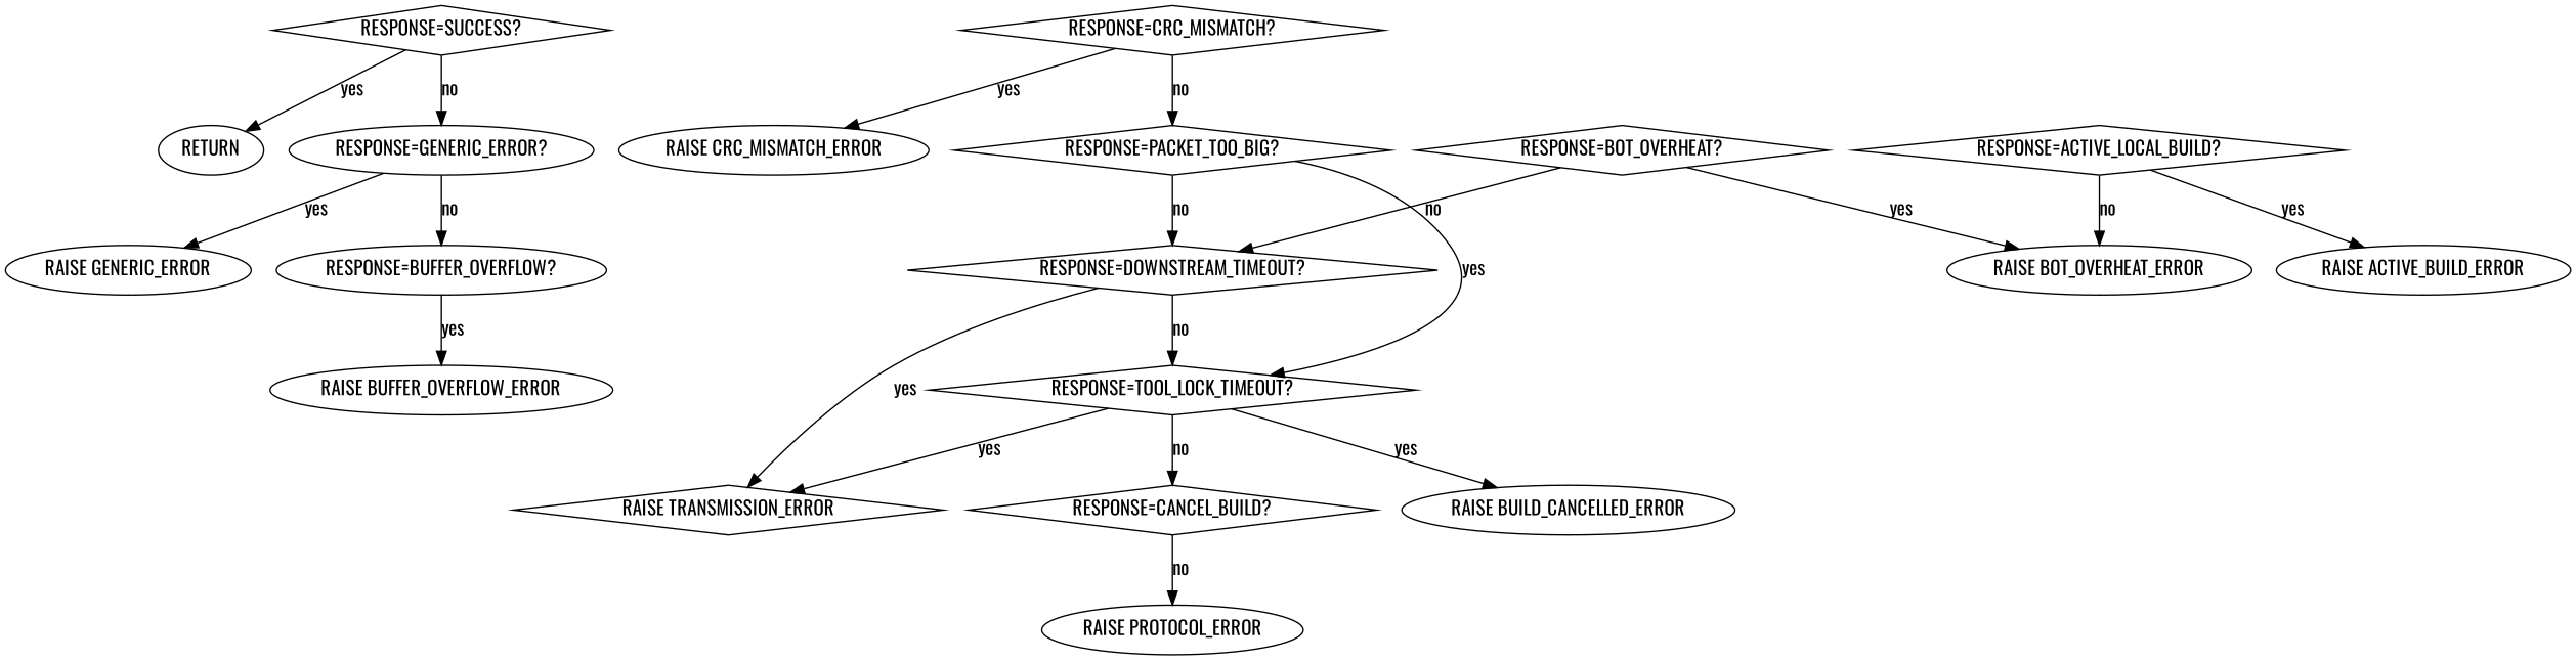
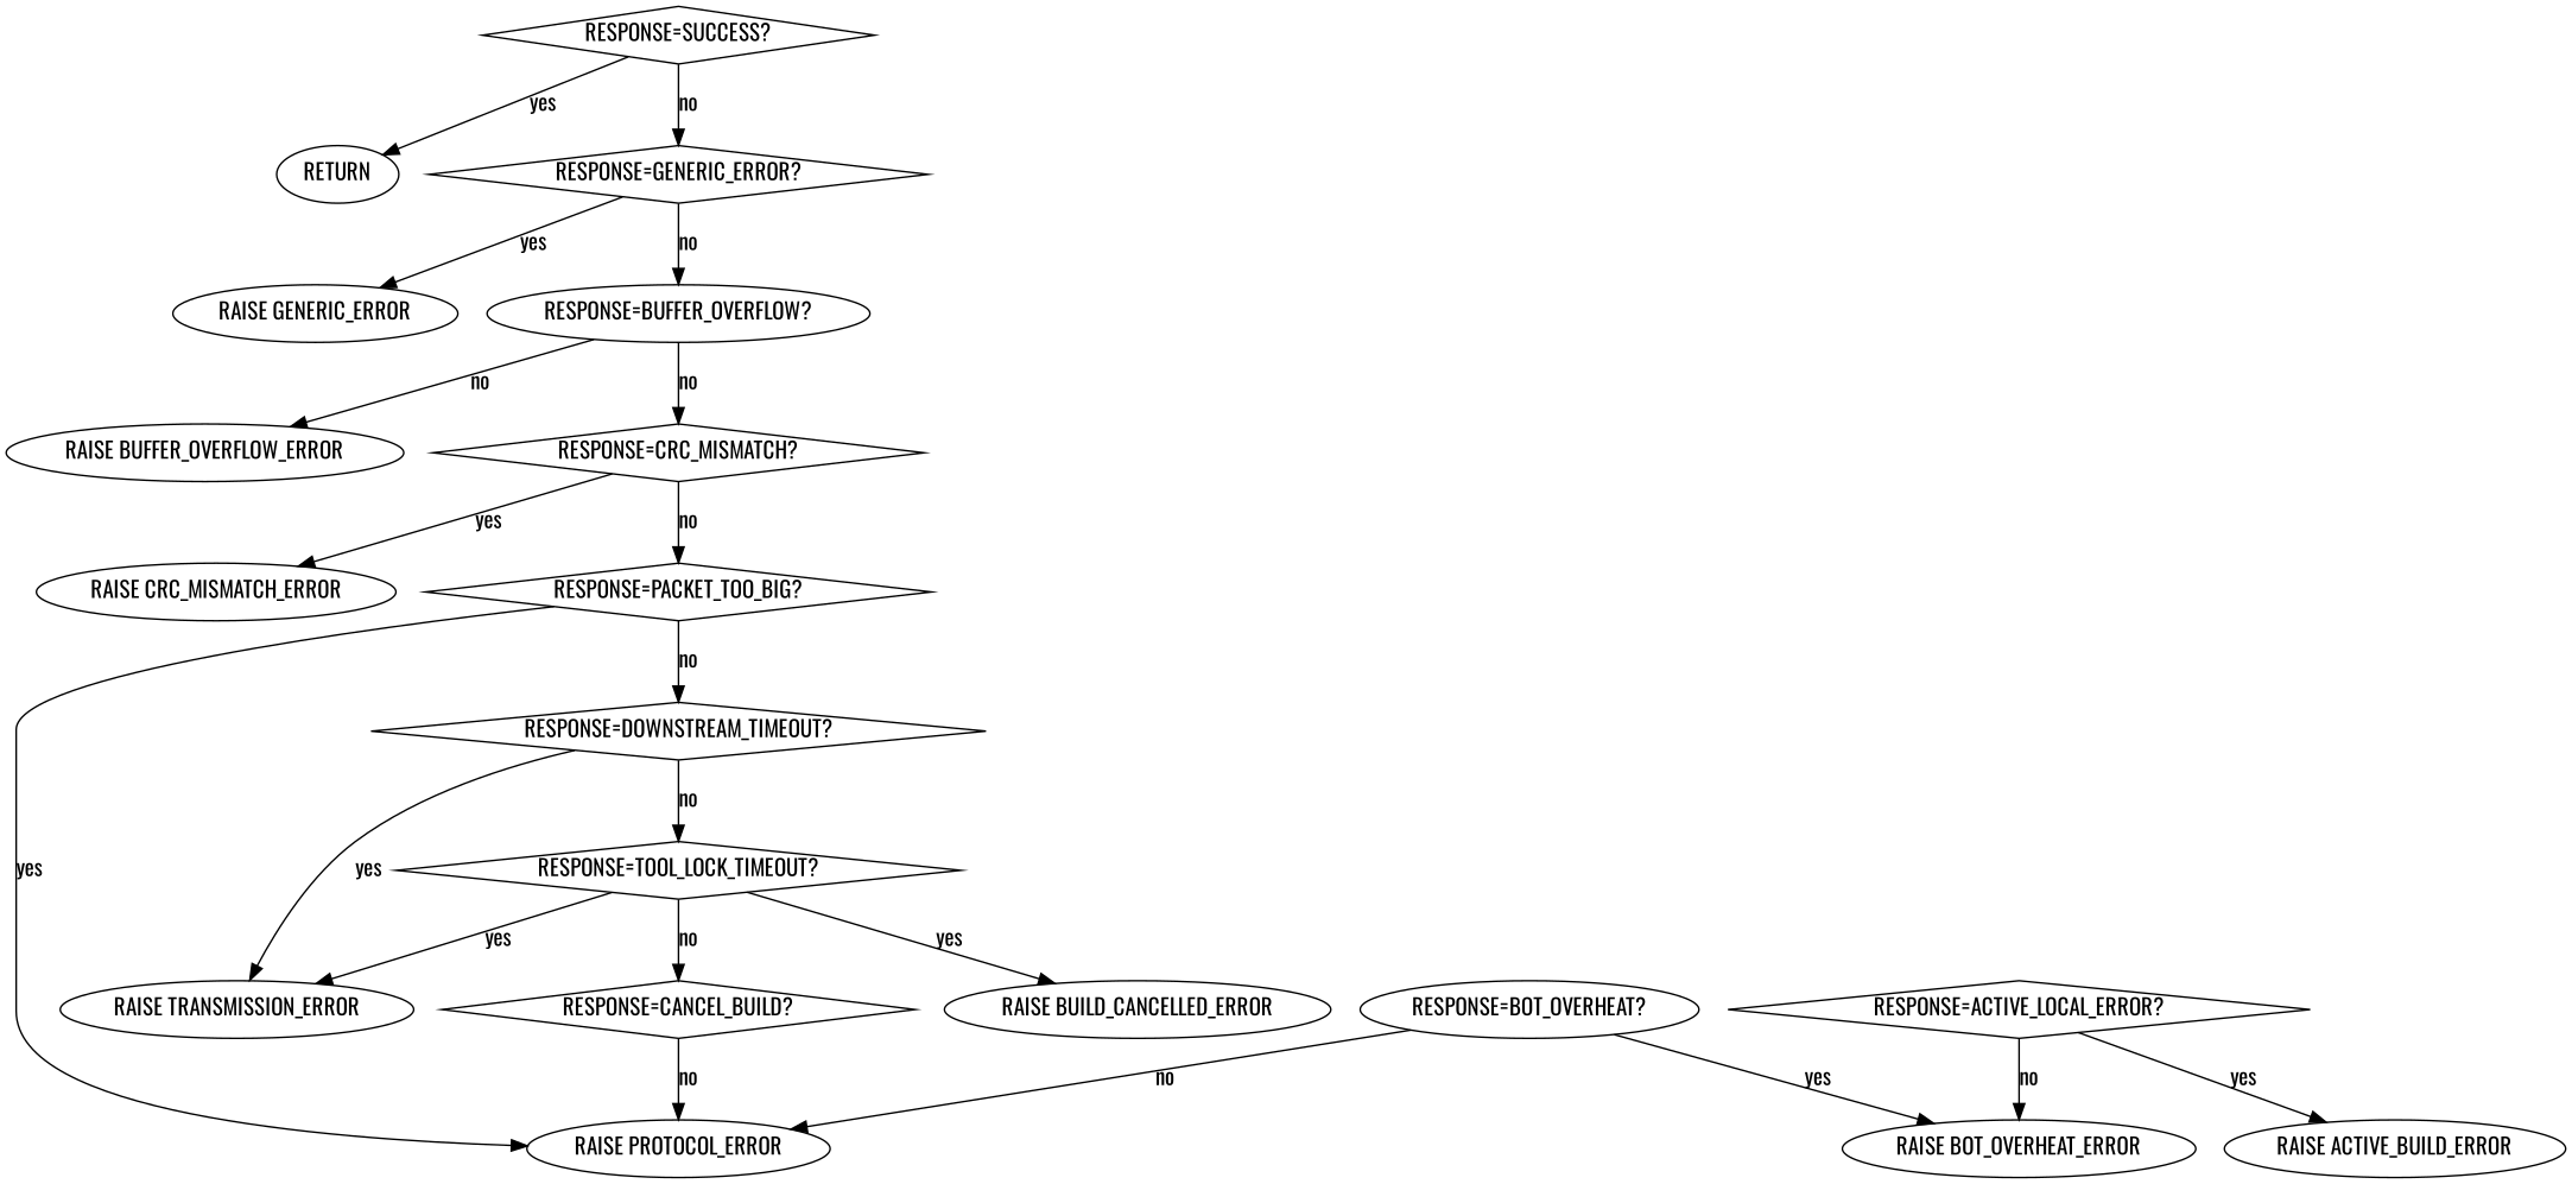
  digraph {
    fontname=Oswald
    rankdir=TB
    node [fontname=Oswald]
    edge [fontname=Oswald]
    RETURN
    "RESPONSE=SUCCESS?" [shape=diamond]
-   "RESPONSE=GENERIC_ERROR?" [shape=ellipse]
+   "RESPONSE=GENERIC_ERROR?" [shape=diamond]
    "RAISE GENERIC_ERROR"
    "RESPONSE=BUFFER_OVERFLOW?" [shape=ellipse]
    "RAISE BUFFER_OVERFLOW_ERROR"
    "RESPONSE=CRC_MISMATCH?" [shape=diamond]
    "RAISE CRC_MISMATCH_ERROR"
    "RESPONSE=PACKET_TOO_BIG?" [shape=diamond]
    "RAISE PROTOCOL_ERROR"
    "RESPONSE=DOWNSTREAM_TIMEOUT?" [shape=diamond]
-   "RAISE TRANSMISSION_ERROR" [shape=diamond]
+   "RAISE TRANSMISSION_ERROR"
    "RESPONSE=TOOL_LOCK_TIMEOUT?" [shape=diamond]
    "RESPONSE=CANCEL_BUILD?" [shape=diamond]
    "RAISE BUILD_CANCELLED_ERROR"
    "RAISE ACTIVE_BUILD_ERROR"
-   "RESPONSE=ACTIVE_LOCAL_BUILD?" [shape=diamond]
+   "RESPONSE=ACTIVE_LOCAL_BUILD?" [shape=diamond label="RESPONSE=ACTIVE_LOCAL_ERROR?"]
    "RAISE BOT_OVERHEAT_ERROR"
-   "RESPONSE=BOT_OVERHEAT?" [shape=diamond]
+   "RESPONSE=BOT_OVERHEAT?" [shape=ellipse]
    "RESPONSE=SUCCESS?" -> RETURN [label=yes]
    "RESPONSE=SUCCESS?" -> "RESPONSE=GENERIC_ERROR?" [label=no weight=10]
    "RESPONSE=GENERIC_ERROR?" -> "RAISE GENERIC_ERROR" [label=yes]
    "RESPONSE=GENERIC_ERROR?" -> "RESPONSE=BUFFER_OVERFLOW?" [label=no weight=10]
-   "RESPONSE=BUFFER_OVERFLOW?" -> "RAISE BUFFER_OVERFLOW_ERROR" [label=yes]
+   "RESPONSE=BUFFER_OVERFLOW?" -> "RAISE BUFFER_OVERFLOW_ERROR" [label=no]
+   "RESPONSE=BUFFER_OVERFLOW?" -> "RESPONSE=CRC_MISMATCH?" [label=no weight=10]
    "RESPONSE=CRC_MISMATCH?" -> "RAISE CRC_MISMATCH_ERROR" [label=yes]
    "RESPONSE=CRC_MISMATCH?" -> "RESPONSE=PACKET_TOO_BIG?" [label=no weight=10]
-   "RESPONSE=PACKET_TOO_BIG?" -> "RESPONSE=TOOL_LOCK_TIMEOUT?" [label=yes]
+   "RESPONSE=PACKET_TOO_BIG?" -> "RAISE PROTOCOL_ERROR" [label=yes]
    "RESPONSE=PACKET_TOO_BIG?" -> "RESPONSE=DOWNSTREAM_TIMEOUT?" [label=no weight=10]
    "RESPONSE=DOWNSTREAM_TIMEOUT?" -> "RAISE TRANSMISSION_ERROR" [label=yes]
    "RESPONSE=DOWNSTREAM_TIMEOUT?" -> "RESPONSE=TOOL_LOCK_TIMEOUT?" [label=no weight=10]
    "RESPONSE=TOOL_LOCK_TIMEOUT?" -> "RAISE TRANSMISSION_ERROR" [label=yes]
    "RESPONSE=TOOL_LOCK_TIMEOUT?" -> "RESPONSE=CANCEL_BUILD?" [label=no weight=10]
    "RESPONSE=TOOL_LOCK_TIMEOUT?" -> "RAISE BUILD_CANCELLED_ERROR" [label=yes]
    "RESPONSE=CANCEL_BUILD?" -> "RAISE PROTOCOL_ERROR" [label=no weight=10]
    "RESPONSE=ACTIVE_LOCAL_BUILD?" -> "RAISE ACTIVE_BUILD_ERROR" [label=yes]
    "RESPONSE=ACTIVE_LOCAL_BUILD?" -> "RAISE BOT_OVERHEAT_ERROR" [label=no weight=10]
-   "RESPONSE=BOT_OVERHEAT?" -> "RESPONSE=DOWNSTREAM_TIMEOUT?" [label=no weight=10]
+   "RESPONSE=BOT_OVERHEAT?" -> "RAISE PROTOCOL_ERROR" [label=no weight=10]
    "RESPONSE=BOT_OVERHEAT?" -> "RAISE BOT_OVERHEAT_ERROR" [label=yes]
  }
